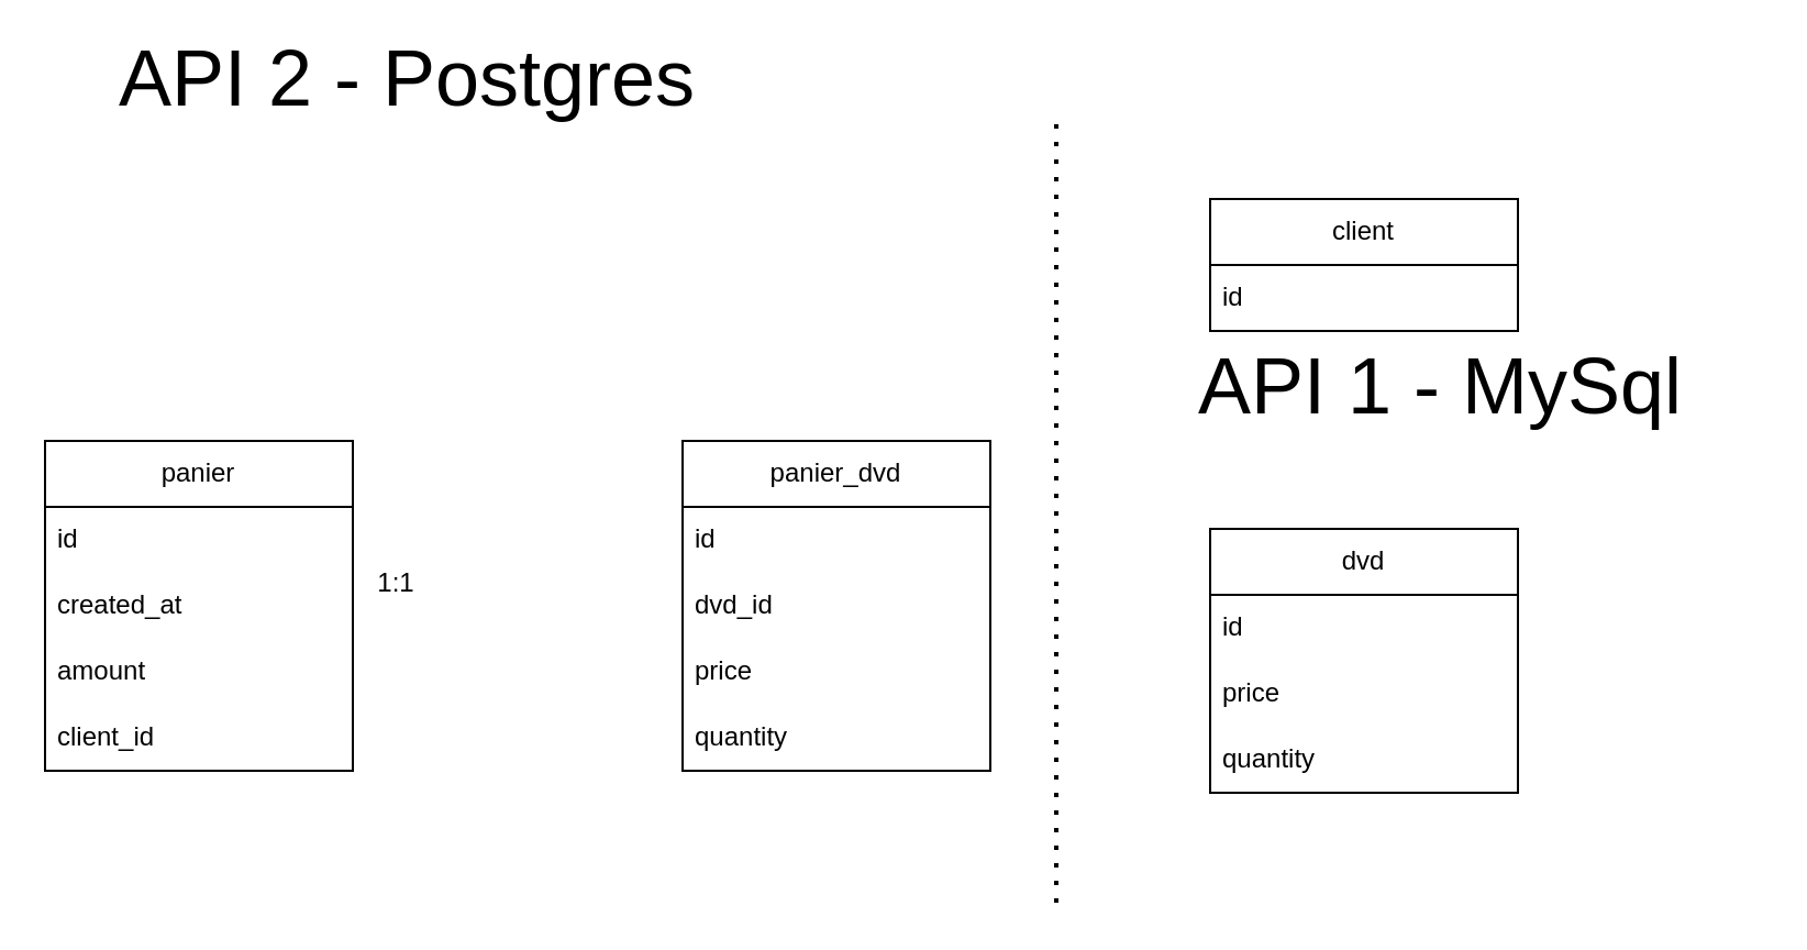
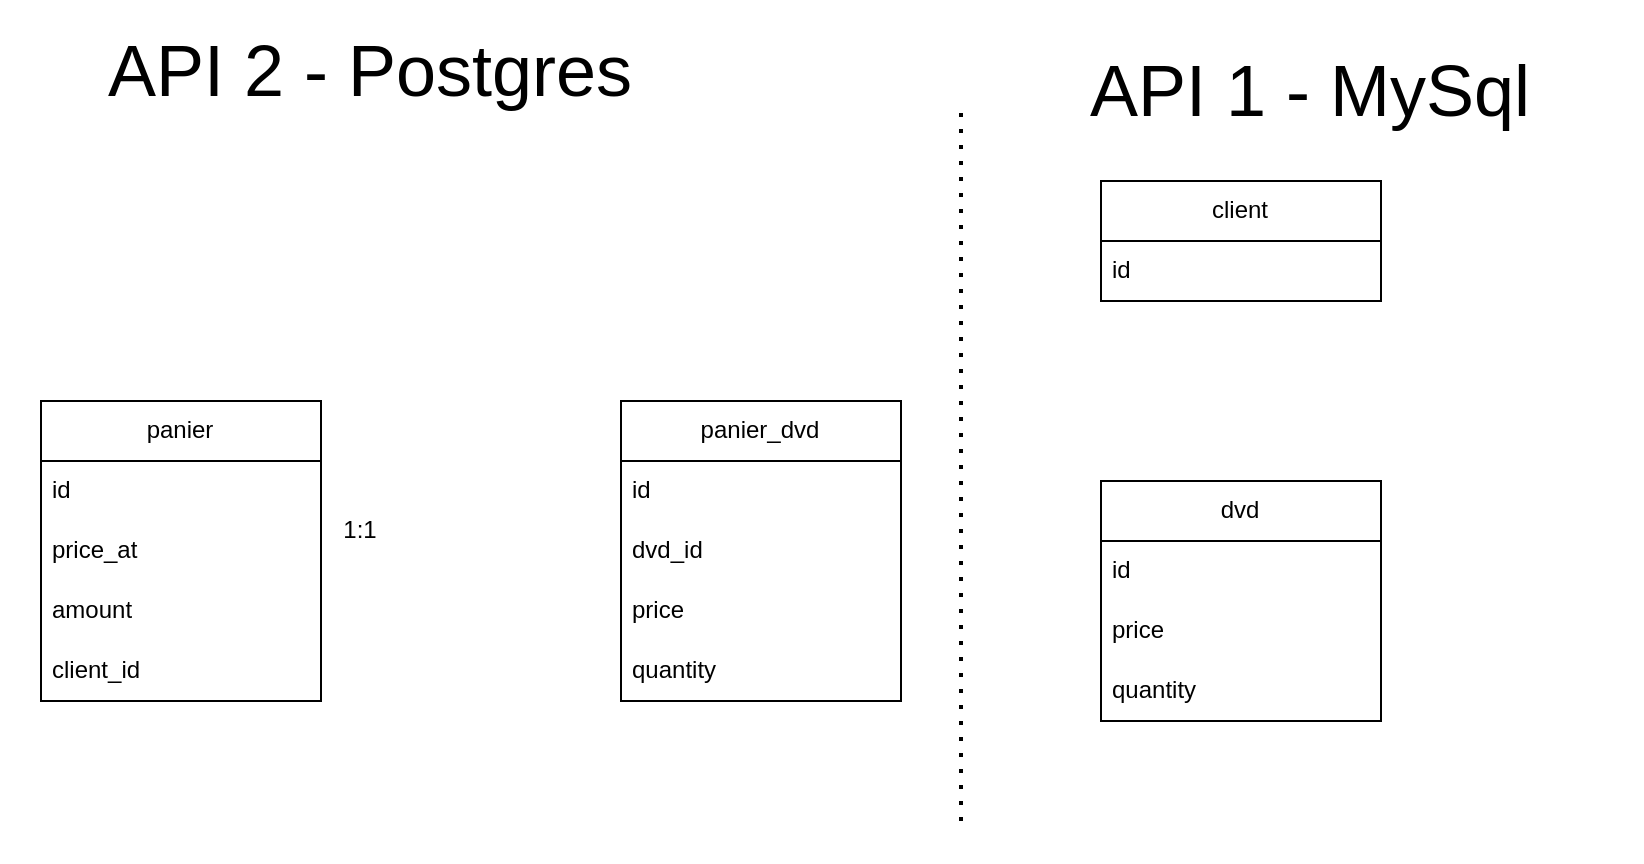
  <mxCell id="0" />
  <mxCell id="1" parent="0" />
  <mxCell id="2" value="panier_dvd" style="swimlane;fontStyle=0;childLayout=stackLayout;horizontal=1;startSize=30;horizontalStack=0;resizeParent=1;resizeParentMax=0;resizeLast=0;collapsible=1;marginBottom=0;whiteSpace=wrap;html=1;" parent="1" vertex="1"><mxGeometry x="310" y="200" width="140" height="150" as="geometry" /></mxCell>
  <mxCell id="3" value="id" style="text;strokeColor=none;fillColor=none;align=left;verticalAlign=middle;spacingLeft=4;spacingRight=4;overflow=hidden;points=[[0,0.5],[1,0.5]];portConstraint=eastwest;rotatable=0;whiteSpace=wrap;html=1;" parent="2" vertex="1"><mxGeometry y="30" width="140" height="30" as="geometry" /></mxCell>
  <mxCell id="4" value="dvd_id" style="text;strokeColor=none;fillColor=none;align=left;verticalAlign=middle;spacingLeft=4;spacingRight=4;overflow=hidden;points=[[0,0.5],[1,0.5]];portConstraint=eastwest;rotatable=0;whiteSpace=wrap;html=1;" parent="2" vertex="1"><mxGeometry y="60" width="140" height="30" as="geometry" /></mxCell>
  <mxCell id="5" value="price" style="text;strokeColor=none;fillColor=none;align=left;verticalAlign=middle;spacingLeft=4;spacingRight=4;overflow=hidden;points=[[0,0.5],[1,0.5]];portConstraint=eastwest;rotatable=0;whiteSpace=wrap;html=1;" vertex="1" parent="2"><mxGeometry y="90" width="140" height="30" as="geometry" /></mxCell>
  <mxCell id="6" value="quantity" style="text;strokeColor=none;fillColor=none;align=left;verticalAlign=middle;spacingLeft=4;spacingRight=4;overflow=hidden;points=[[0,0.5],[1,0.5]];portConstraint=eastwest;rotatable=0;whiteSpace=wrap;html=1;" parent="2" vertex="1"><mxGeometry y="120" width="140" height="30" as="geometry" /></mxCell>
  <mxCell id="7" value="panier" style="swimlane;fontStyle=0;childLayout=stackLayout;horizontal=1;startSize=30;horizontalStack=0;resizeParent=1;resizeParentMax=0;resizeLast=0;collapsible=1;marginBottom=0;whiteSpace=wrap;html=1;" parent="1" vertex="1"><mxGeometry x="20" y="200" width="140" height="150" as="geometry" /></mxCell>
  <mxCell id="8" value="id" style="text;strokeColor=none;fillColor=none;align=left;verticalAlign=middle;spacingLeft=4;spacingRight=4;overflow=hidden;points=[[0,0.5],[1,0.5]];portConstraint=eastwest;rotatable=0;whiteSpace=wrap;html=1;" parent="7" vertex="1"><mxGeometry y="30" width="140" height="30" as="geometry" /></mxCell>
- <mxCell id="9" value="created_at" style="text;strokeColor=none;fillColor=none;align=left;verticalAlign=middle;spacingLeft=4;spacingRight=4;overflow=hidden;points=[[0,0.5],[1,0.5]];portConstraint=eastwest;rotatable=0;whiteSpace=wrap;html=1;" parent="7" vertex="1"><mxGeometry y="60" width="140" height="30" as="geometry" /></mxCell>
+ <mxCell id="9" value="price_at" style="text;strokeColor=none;fillColor=none;align=left;verticalAlign=middle;spacingLeft=4;spacingRight=4;overflow=hidden;points=[[0,0.5],[1,0.5]];portConstraint=eastwest;rotatable=0;whiteSpace=wrap;html=1;" parent="7" vertex="1"><mxGeometry y="60" width="140" height="30" as="geometry" /></mxCell>
  <mxCell id="10" value="amount" style="text;strokeColor=none;fillColor=none;align=left;verticalAlign=middle;spacingLeft=4;spacingRight=4;overflow=hidden;points=[[0,0.5],[1,0.5]];portConstraint=eastwest;rotatable=0;whiteSpace=wrap;html=1;" parent="7" vertex="1"><mxGeometry y="90" width="140" height="30" as="geometry" /></mxCell>
  <mxCell id="11" value="client_id" style="text;strokeColor=none;fillColor=none;align=left;verticalAlign=middle;spacingLeft=4;spacingRight=4;overflow=hidden;points=[[0,0.5],[1,0.5]];portConstraint=eastwest;rotatable=0;whiteSpace=wrap;html=1;" parent="7" vertex="1"><mxGeometry y="120" width="140" height="30" as="geometry" /></mxCell>
  <mxCell id="12" value="" style="endArrow=none;dashed=1;html=1;dashPattern=1 3;strokeWidth=2;rounded=0;" parent="1" edge="1"><mxGeometry width="50" height="50" relative="1" as="geometry"><mxPoint x="480" y="410" as="sourcePoint" /><mxPoint x="480" y="50" as="targetPoint" /></mxGeometry></mxCell>
  <mxCell id="13" value="dvd" style="swimlane;fontStyle=0;childLayout=stackLayout;horizontal=1;startSize=30;horizontalStack=0;resizeParent=1;resizeParentMax=0;resizeLast=0;collapsible=1;marginBottom=0;whiteSpace=wrap;html=1;" parent="1" vertex="1"><mxGeometry x="550" y="240" width="140" height="120" as="geometry" /></mxCell>
  <mxCell id="14" value="id" style="text;strokeColor=none;fillColor=none;align=left;verticalAlign=middle;spacingLeft=4;spacingRight=4;overflow=hidden;points=[[0,0.5],[1,0.5]];portConstraint=eastwest;rotatable=0;whiteSpace=wrap;html=1;" parent="13" vertex="1"><mxGeometry y="30" width="140" height="30" as="geometry" /></mxCell>
  <mxCell id="15" value="price" style="text;strokeColor=none;fillColor=none;align=left;verticalAlign=middle;spacingLeft=4;spacingRight=4;overflow=hidden;points=[[0,0.5],[1,0.5]];portConstraint=eastwest;rotatable=0;whiteSpace=wrap;html=1;" parent="13" vertex="1"><mxGeometry y="60" width="140" height="30" as="geometry" /></mxCell>
  <mxCell id="16" value="quantity" style="text;strokeColor=none;fillColor=none;align=left;verticalAlign=middle;spacingLeft=4;spacingRight=4;overflow=hidden;points=[[0,0.5],[1,0.5]];portConstraint=eastwest;rotatable=0;whiteSpace=wrap;html=1;" parent="13" vertex="1"><mxGeometry y="90" width="140" height="30" as="geometry" /></mxCell>
  <mxCell id="17" value="client" style="swimlane;fontStyle=0;childLayout=stackLayout;horizontal=1;startSize=30;horizontalStack=0;resizeParent=1;resizeParentMax=0;resizeLast=0;collapsible=1;marginBottom=0;whiteSpace=wrap;html=1;" vertex="1" parent="1"><mxGeometry x="550" y="90" width="140" height="60" as="geometry" /></mxCell>
  <mxCell id="18" value="id" style="text;strokeColor=none;fillColor=none;align=left;verticalAlign=middle;spacingLeft=4;spacingRight=4;overflow=hidden;points=[[0,0.5],[1,0.5]];portConstraint=eastwest;rotatable=0;whiteSpace=wrap;html=1;" vertex="1" parent="17"><mxGeometry y="30" width="140" height="30" as="geometry" /></mxCell>
  <mxCell id="19" value="1:1" style="text;html=1;strokeColor=none;fillColor=none;align=center;verticalAlign=middle;whiteSpace=wrap;rounded=0;" vertex="1" parent="1"><mxGeometry x="160" y="250" width="40" height="30" as="geometry" /></mxCell>
  <mxCell id="20" value="&lt;font style=&quot;font-size: 36px;&quot;&gt;API 2 - Postgres&lt;/font&gt;" style="text;html=1;strokeColor=none;fillColor=none;align=center;verticalAlign=middle;whiteSpace=wrap;rounded=0;" vertex="1" parent="1"><mxGeometry x="40" y="20" width="290" height="30" as="geometry" /></mxCell>
- <mxCell id="21" value="&lt;font style=&quot;font-size: 36px;&quot;&gt;API 1 - MySql&lt;/font&gt;" style="text;html=1;strokeColor=none;fillColor=none;align=center;verticalAlign=middle;whiteSpace=wrap;rounded=0;" vertex="1" parent="1"><mxGeometry x="510" y="160" width="290" height="30" as="geometry" /></mxCell>
+ <mxCell id="21" value="&lt;font style=&quot;font-size: 36px;&quot;&gt;API 1 - MySql&lt;/font&gt;" style="text;html=1;strokeColor=none;fillColor=none;align=center;verticalAlign=middle;whiteSpace=wrap;rounded=0;" vertex="1" parent="1"><mxGeometry x="510" y="30" width="290" height="30" as="geometry" /></mxCell>
